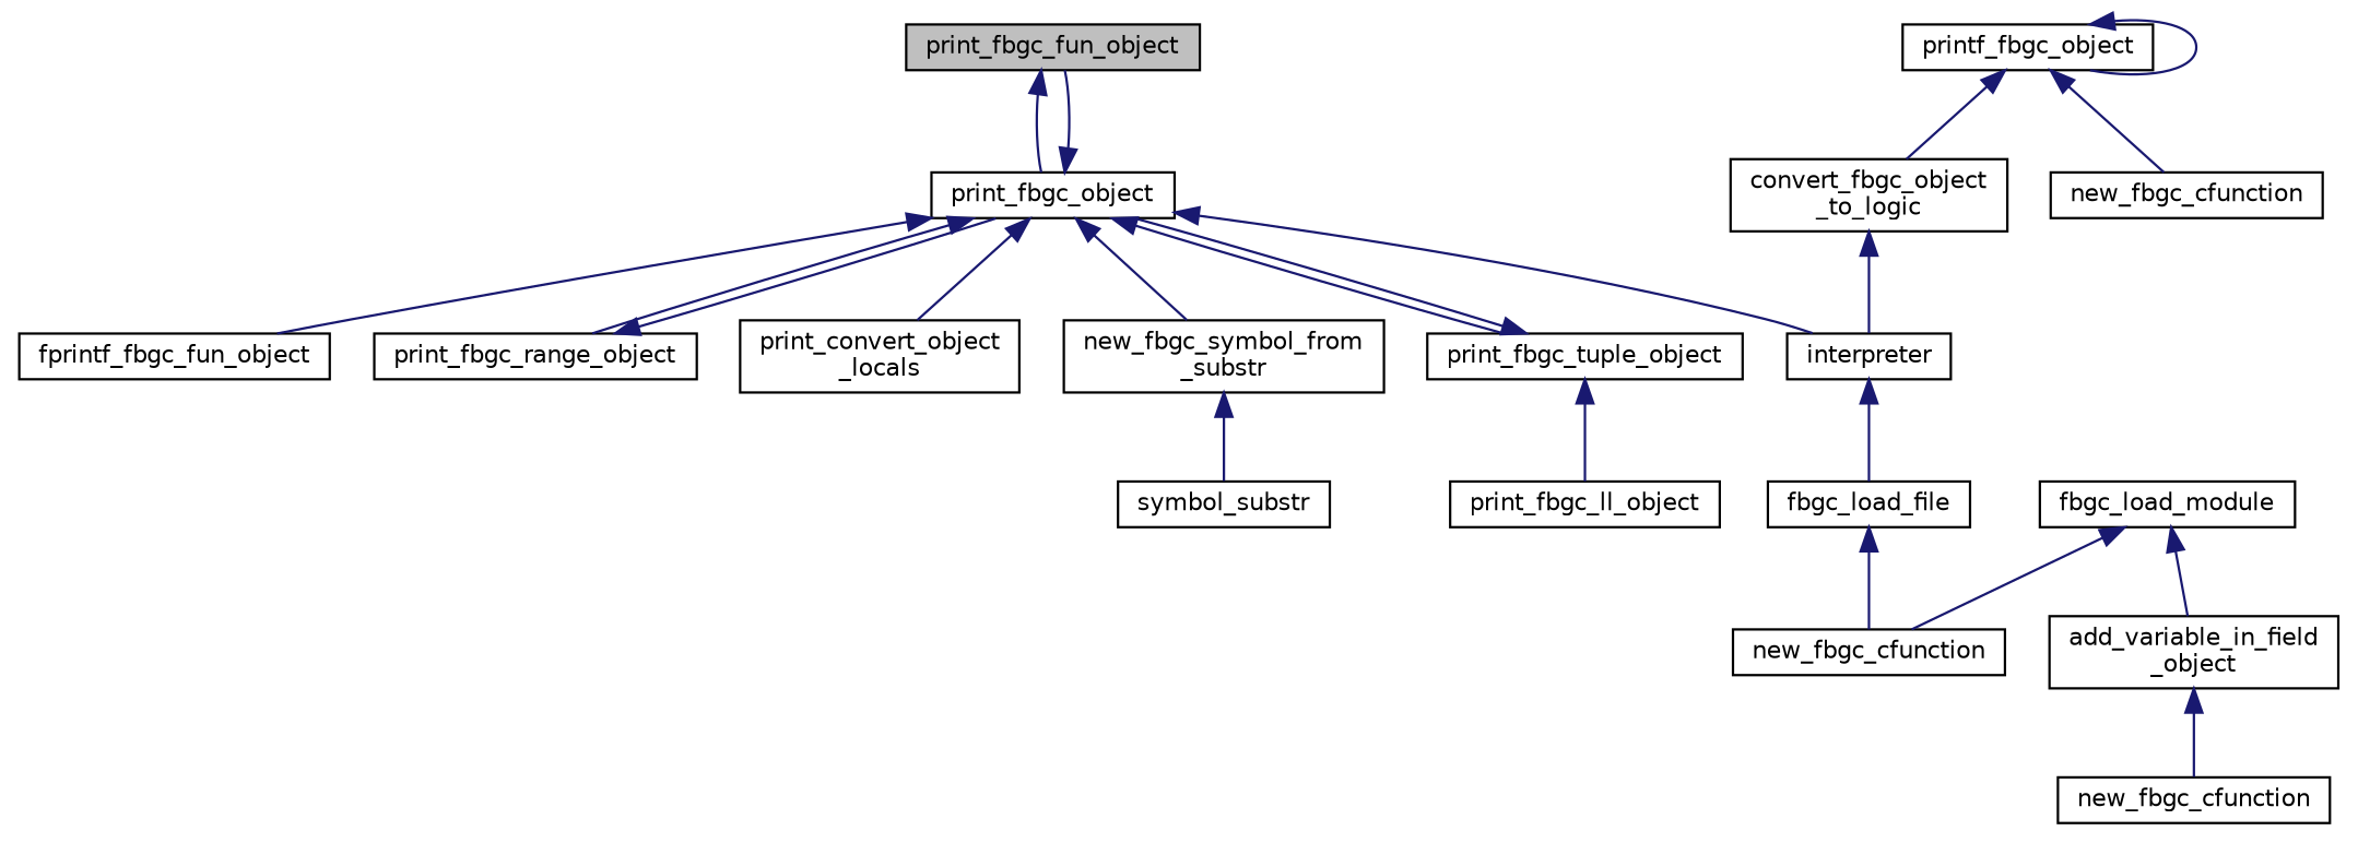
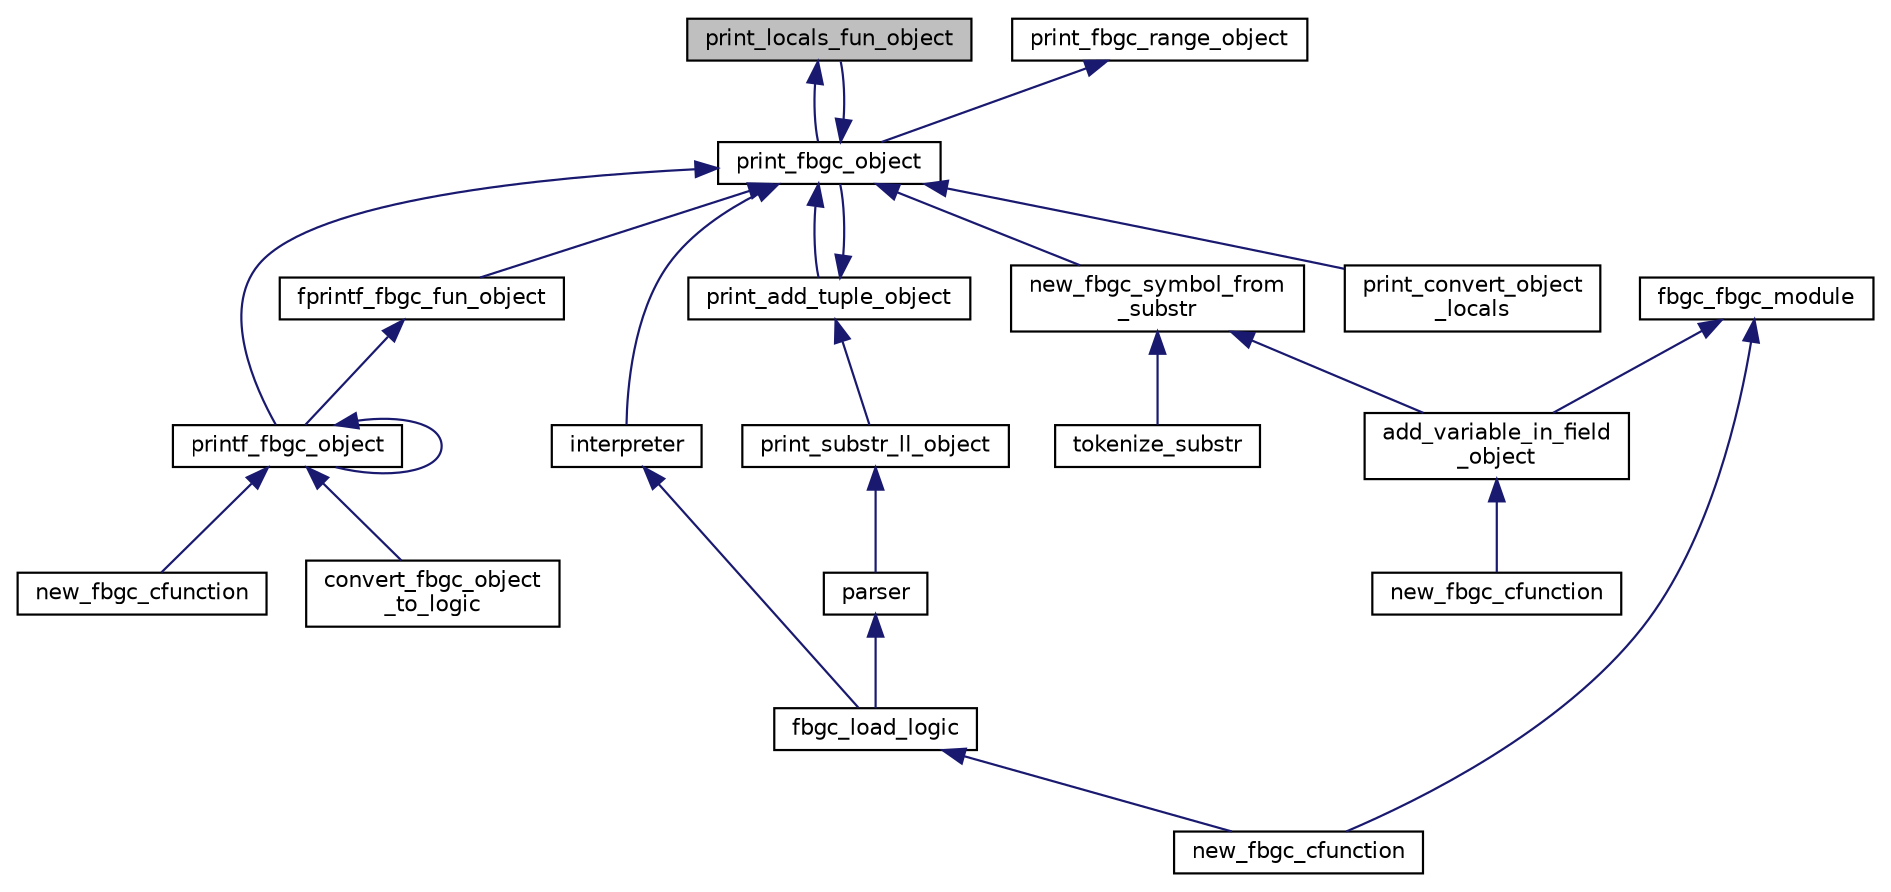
  digraph {
    rankdir=TB
    node [color=black fillcolor=white fontname=Helvetica fontsize=10 shape=record style=filled]
    edge [color=midnightblue dir=back fontname=Helvetica fontsize=10 labelfontname=Helvetica labelfontsize=10 style=solid]
-   n1 [fillcolor=grey75 fontcolor=black height=0.2 label=print_fbgc_fun_object width=0.4]
+   n1 [fillcolor=grey75 fontcolor=black height=0.2 label=print_locals_fun_object width=0.4]
    n2 [height=0.2 label=print_fbgc_object width=0.4]
    n3 [height=0.2 label="print_convert_object\l_locals" width=0.4]
    n4 [height=0.2 label=fprintf_fbgc_fun_object width=0.4]
    n5 [height=0.2 label=interpreter width=0.4]
    n6 [height=0.2 label=print_fbgc_range_object width=0.4]
    n7 [height=0.2 label="new_fbgc_symbol_from\l_substr" width=0.4]
-   n8 [height=0.2 label=print_fbgc_tuple_object width=0.4]
+   n8 [height=0.2 label=print_add_tuple_object width=0.4]
    n9 [height=0.2 label=printf_fbgc_object width=0.4]
-   n10 [height=0.2 label=fbgc_load_file width=0.4]
-   n11 [height=0.2 label=print_fbgc_ll_object width=0.4]
+   n10 [height=0.2 label=fbgc_load_logic width=0.4]
+   n11 [height=0.2 label=print_substr_ll_object width=0.4]
+   n12 [height=0.2 label=parser width=0.4]
    n13 [height=0.2 label="add_variable_in_field\l_object" width=0.4]
-   n14 [height=0.2 label=symbol_substr width=0.4]
+   n14 [height=0.2 label=tokenize_substr width=0.4]
    n15 [height=0.2 label=new_fbgc_cfunction width=0.4]
    n16 [height=0.2 label="convert_fbgc_object\l_to_logic" width=0.4]
    n17 [height=0.2 label=new_fbgc_cfunction width=0.4]
    n18 [height=0.2 label=new_fbgc_cfunction width=0.4]
-   n19 [height=0.2 label=fbgc_load_module width=0.4]
+   n19 [height=0.2 label=fbgc_fbgc_module width=0.4]
    n1 -> n2
    n2 -> n1
    n2 -> n3
    n2 -> n4
    n2 -> n5
-   n2 -> n6
+   n2 -> n9
    n2 -> n7
    n2 -> n8
+   n4 -> n9
    n5 -> n10
    n6 -> n2
+   n7 -> n13
    n7 -> n14
    n8 -> n2
    n8 -> n11
    n9 -> n9
    n9 -> n15
    n9 -> n16
    n10 -> n17
+   n11 -> n12
+   n12 -> n10
    n13 -> n18
-   n16 -> n5
    n19 -> n13
    n19 -> n17
  }
